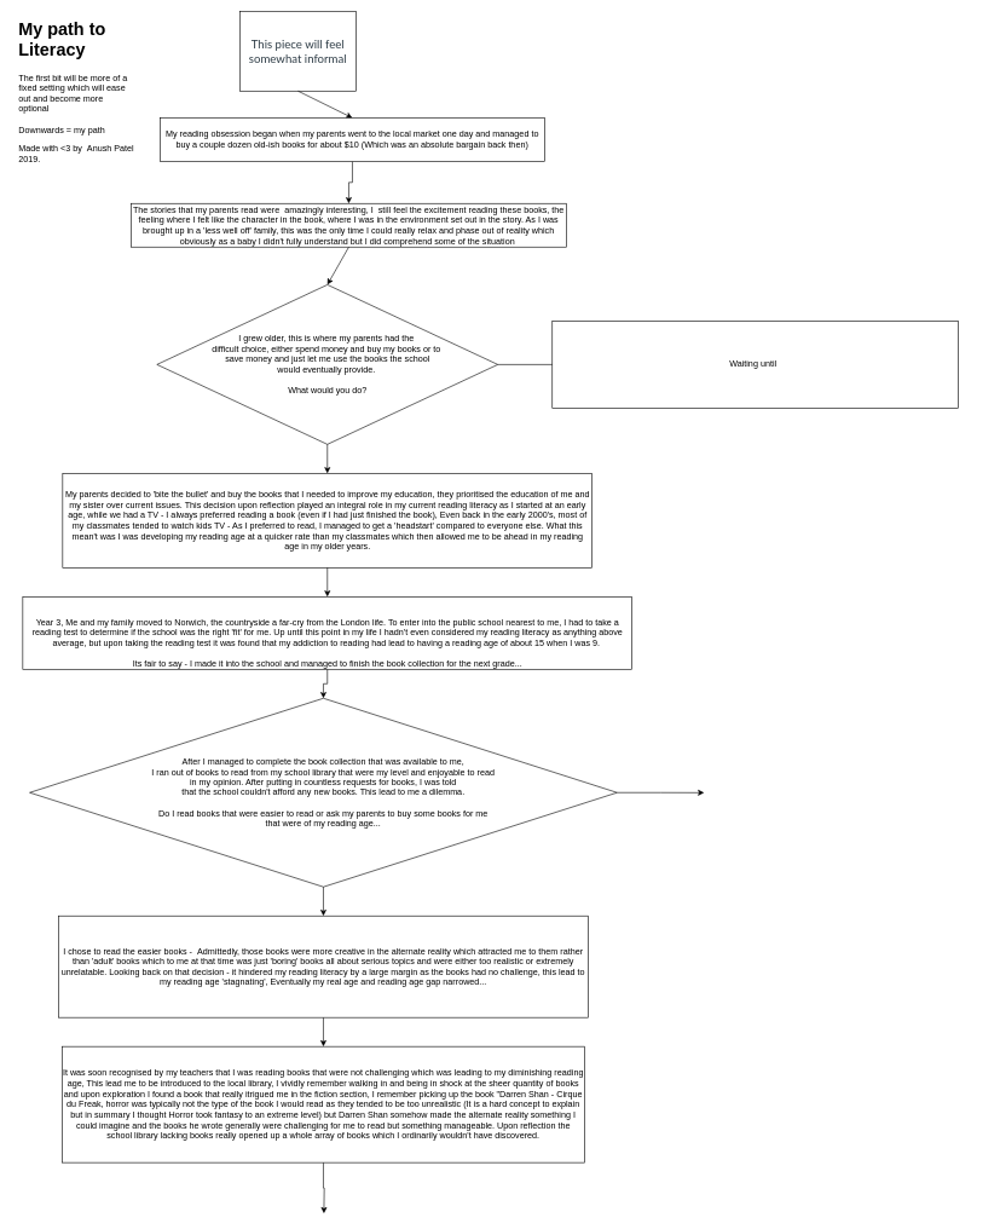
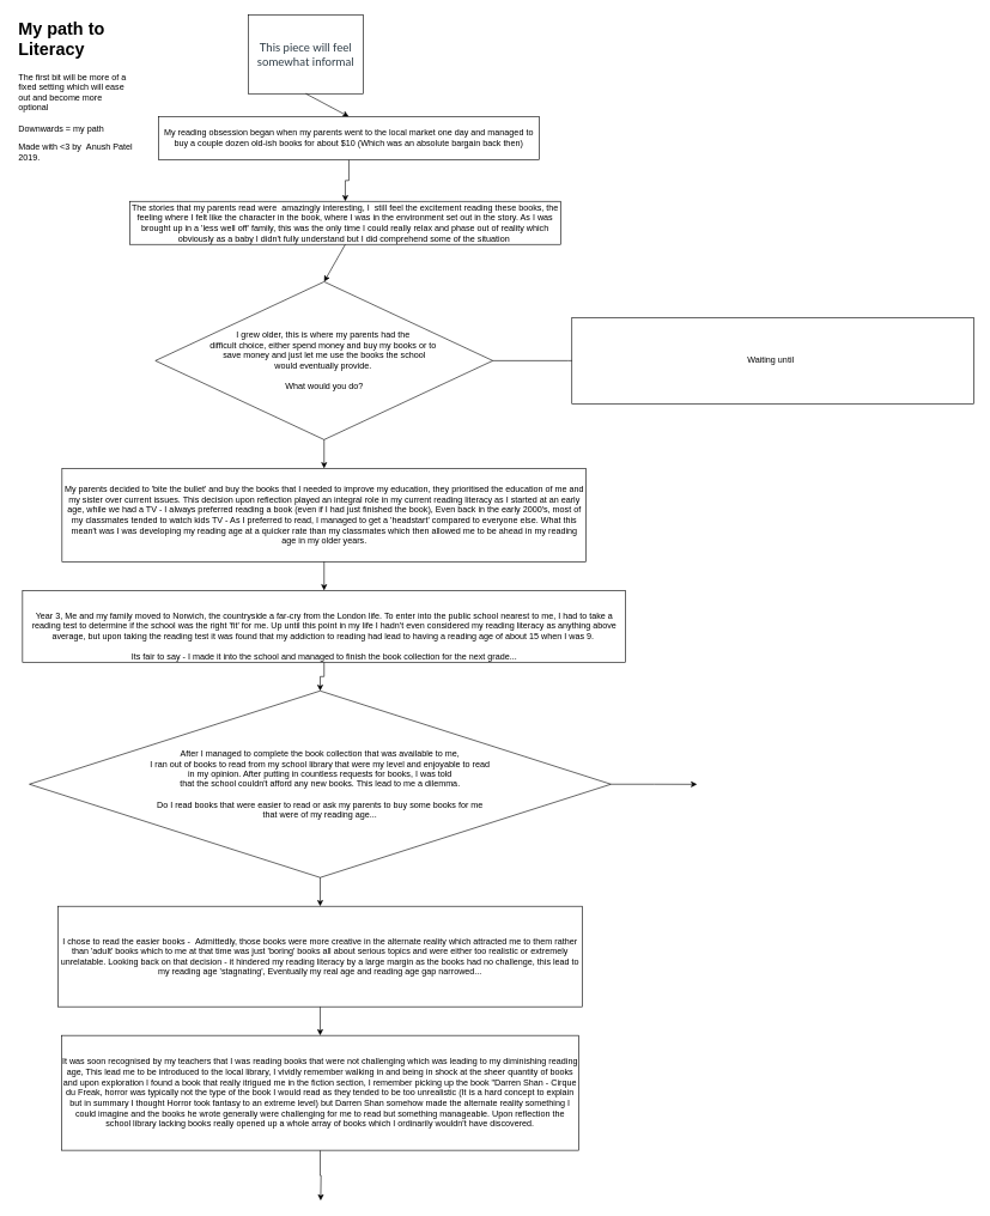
  <mxCell id="0" />
  <mxCell id="1" parent="0" />
  <mxCell id="2" value="&lt;h1&gt;My path to Literacy&lt;/h1&gt;&lt;div&gt;The first bit will be more of a fixed setting which will ease out and become more optional&lt;/div&gt;&lt;div&gt;&lt;br&gt;&lt;/div&gt;&lt;div&gt;Downwards = my path&lt;/div&gt;&lt;p&gt;Made with &amp;lt;3 by &amp;nbsp;Anush Patel 2019.&amp;nbsp;&lt;/p&gt;" style="text;html=1;strokeColor=none;fillColor=none;spacing=5;spacingTop=-20;whiteSpace=wrap;overflow=hidden;rounded=0;" parent="1" vertex="1"><mxGeometry x="20" y="20" width="170" height="260" as="geometry" /></mxCell>
- <mxCell id="3" value="&lt;span style=&quot;font-size: 16px ; color: rgb(45 , 59 , 69) ; font-family: &amp;#34;lato&amp;#34; , &amp;#34;helvetica neue&amp;#34; , &amp;#34;helvetica&amp;#34; , &amp;#34;arial&amp;#34; , sans-serif ; background-color: rgb(255 , 255 , 255)&quot;&gt;This piece will feel somewhat informal&lt;/span&gt;" style="rounded=0;whiteSpace=wrap;html=1;" parent="1" vertex="1"><mxGeometry x="330" y="15" width="160" height="110" as="geometry" /></mxCell>
+ <mxCell id="3" value="&lt;span style=&quot;font-size: 16px ; color: rgb(45 , 59 , 69) ; font-family: &amp;#34;lato&amp;#34; , &amp;#34;helvetica neue&amp;#34; , &amp;#34;helvetica&amp;#34; , &amp;#34;arial&amp;#34; , sans-serif ; background-color: rgb(255 , 255 , 255)&quot;&gt;This piece will feel somewhat informal&lt;/span&gt;" style="rounded=0;whiteSpace=wrap;html=1;" parent="1" vertex="1"><mxGeometry x="345" y="20" width="160" height="110" as="geometry" /></mxCell>
  <mxCell id="4" value="" style="endArrow=classic;html=1;exitX=0.5;exitY=1;exitDx=0;exitDy=0;entryX=0.5;entryY=0;entryDx=0;entryDy=0;" parent="1" source="3" edge="1" target="6"><mxGeometry width="50" height="50" relative="1" as="geometry"><mxPoint x="310" y="530" as="sourcePoint" /><mxPoint x="420" y="380" as="targetPoint" /><Array as="points" /></mxGeometry></mxCell>
  <mxCell id="5" style="edgeStyle=orthogonalEdgeStyle;rounded=0;orthogonalLoop=1;jettySize=auto;html=1;entryX=0.5;entryY=0;entryDx=0;entryDy=0;" parent="1" source="6" edge="1" target="7"><mxGeometry relative="1" as="geometry"><mxPoint x="405" y="570" as="targetPoint" /></mxGeometry></mxCell>
  <mxCell id="6" value="My reading obsession began when my parents went to the local market one day and managed to &amp;nbsp;buy a couple dozen old-ish books for about $10 (Which was an absolute bargain back then)&amp;nbsp;" style="rounded=0;whiteSpace=wrap;html=1;" parent="1" vertex="1"><mxGeometry x="220" y="162" width="530" height="60" as="geometry" /></mxCell>
  <mxCell id="7" value="The stories that my parents read were &amp;nbsp;amazingly interesting, I &amp;nbsp;still feel the excitement reading these books, the feeling where I felt like the character in the book, where I was in the environment set out in the story. As I was brought up in a 'less well off' family, this was the only time I could really relax and phase out of reality which obviously as a baby I didn't fully understand but I did comprehend some of the situation&amp;nbsp;" style="rounded=0;whiteSpace=wrap;html=1;" parent="1" vertex="1"><mxGeometry x="180" y="280" width="600" height="60" as="geometry" /></mxCell>
  <mxCell id="8" value="" style="endArrow=classic;html=1;exitX=0.5;exitY=1;exitDx=0;exitDy=0;entryX=0.5;entryY=0;entryDx=0;entryDy=0;" parent="1" source="7" target="9" edge="1"><mxGeometry width="50" height="50" relative="1" as="geometry"><mxPoint x="380" y="760" as="sourcePoint" /><mxPoint x="410" y="680" as="targetPoint" /></mxGeometry></mxCell>
  <mxCell id="9" value="I grew older, this is where my parents had the&amp;nbsp;&lt;br&gt;difficult choice, either spend money and buy my books or to&amp;nbsp;&lt;br&gt;save money and just let me use the books the school&lt;br&gt;would eventually provide.&amp;nbsp;&lt;br&gt;&lt;br&gt;What would you do?" style="rhombus;whiteSpace=wrap;html=1;" parent="1" vertex="1"><mxGeometry x="215.5" y="392" width="470" height="220" as="geometry" /></mxCell>
  <mxCell id="10" value="" style="endArrow=classic;html=1;exitX=0.5;exitY=1;exitDx=0;exitDy=0;entryX=0.5;entryY=0;entryDx=0;entryDy=0;" parent="1" edge="1" target="12" source="9"><mxGeometry width="50" height="50" relative="1" as="geometry"><mxPoint x="425" y="662" as="sourcePoint" /><mxPoint x="426" y="728" as="targetPoint" /></mxGeometry></mxCell>
  <mxCell id="11" value="" style="endArrow=classic;html=1;exitX=1;exitY=0.5;exitDx=0;exitDy=0;entryX=0;entryY=0.5;entryDx=0;entryDy=0;" parent="1" source="9" edge="1" target="21"><mxGeometry width="50" height="50" relative="1" as="geometry"><mxPoint x="640" y="830" as="sourcePoint" /><mxPoint x="710.711" y="780" as="targetPoint" /><Array as="points"><mxPoint x="800" y="502" /></Array></mxGeometry></mxCell>
  <mxCell id="12" value="My parents decided to 'bite the bullet' and buy the books that I needed to improve my education, they prioritised the education of me and my sister over current issues. This decision upon reflection played an integral role in my current reading literacy as I started at an early age, while we had a TV - I always preferred reading a book (even if I had just finished the book), Even back in the early 2000's, most of my classmates tended to watch kids TV - As I preferred to read, I managed to get a 'headstart' compared to everyone else. What this mean't was I was developing my reading age at a quicker rate than my classmates which then allowed me to be ahead in my reading age in my older years." style="rounded=0;whiteSpace=wrap;html=1;" parent="1" vertex="1"><mxGeometry x="85.5" y="652" width="730" height="130" as="geometry" /></mxCell>
  <mxCell id="13" value="" style="endArrow=classic;html=1;entryX=0.5;entryY=0;entryDx=0;entryDy=0;exitX=0.5;exitY=1;exitDx=0;exitDy=0;" parent="1" target="15" edge="1" source="12"><mxGeometry width="50" height="50" relative="1" as="geometry"><mxPoint x="414.5" y="1090" as="sourcePoint" /><mxPoint x="415" y="1172" as="targetPoint" /></mxGeometry></mxCell>
  <mxCell id="14" value="" style="edgeStyle=orthogonalEdgeStyle;rounded=0;orthogonalLoop=1;jettySize=auto;html=1;" parent="1" source="15" target="17" edge="1"><mxGeometry relative="1" as="geometry" /></mxCell>
  <mxCell id="15" value="&lt;br&gt;&lt;br&gt;Year 3, Me and my family moved to Norwich, the countryside a far-cry from the London life. To enter into the public school nearest to me, I had to take a reading test to determine if the school was the right 'fit' for me. Up until this point in my life I hadn't even considered my reading literacy as anything above average, but upon taking the reading test it was found that my addiction to reading had lead to having a reading age of about 15 when I was 9.&amp;nbsp;&lt;br&gt;&lt;br&gt;Its fair to say - I made it into the school and managed to finish the book collection for the next grade..." style="rounded=0;whiteSpace=wrap;html=1;" parent="1" vertex="1"><mxGeometry x="30.5" y="822" width="840" height="100" as="geometry" /></mxCell>
  <mxCell id="16" style="edgeStyle=orthogonalEdgeStyle;rounded=0;orthogonalLoop=1;jettySize=auto;html=1;exitX=1;exitY=0.5;exitDx=0;exitDy=0;" edge="1" parent="1" source="17"><mxGeometry relative="1" as="geometry"><mxPoint x="970" y="1092.143" as="targetPoint" /></mxGeometry></mxCell>
  <mxCell id="17" value="After I managed to complete the book collection that was available to me,&lt;br&gt;I ran out of books to read from my school library that were my level and enjoyable to read&lt;br&gt;in my opinion. After putting in countless requests for books, I was told&lt;br&gt;that the school couldn't afford any new books. This lead to me a dilemma.&lt;br&gt;&lt;br&gt;Do I read books that were easier to read or ask my parents to buy some books for me&lt;br&gt;that were of my reading age...&lt;br&gt;" style="rhombus;whiteSpace=wrap;html=1;align=center;" parent="1" vertex="1"><mxGeometry x="40" y="962" width="810" height="260" as="geometry" /></mxCell>
  <mxCell id="18" value="" style="endArrow=classic;html=1;exitX=0.5;exitY=1;exitDx=0;exitDy=0;entryX=0.5;entryY=0;entryDx=0;entryDy=0;" parent="1" edge="1" target="20" source="17"><mxGeometry width="50" height="50" relative="1" as="geometry"><mxPoint x="450" y="1362" as="sourcePoint" /><mxPoint x="445" y="1412" as="targetPoint" /></mxGeometry></mxCell>
  <mxCell id="19" style="edgeStyle=orthogonalEdgeStyle;rounded=0;orthogonalLoop=1;jettySize=auto;html=1;exitX=0.5;exitY=1;exitDx=0;exitDy=0;entryX=0.5;entryY=0;entryDx=0;entryDy=0;" edge="1" parent="1" source="20" target="23"><mxGeometry relative="1" as="geometry"><mxPoint x="445" y="1602" as="targetPoint" /></mxGeometry></mxCell>
  <mxCell id="20" value="I chose to read the easier books - &amp;nbsp;Admittedly, those books were more creative in the alternate reality which attracted me to them rather than 'adult' books which to me at that time was just 'boring' books all about serious topics and were either too realistic or extremely unrelatable. Looking back on that decision - it hindered my reading literacy by a large margin as the books had no challenge, this lead to my reading age 'stagnating', Eventually my real age and reading age gap narrowed..." style="rounded=0;whiteSpace=wrap;html=1;" parent="1" vertex="1"><mxGeometry x="80" y="1262" width="730" height="140" as="geometry" /></mxCell>
- <mxCell id="21" value="Waiting until &amp;nbsp;" style="rounded=0;whiteSpace=wrap;html=1;" vertex="1" parent="1"><mxGeometry x="760.643" y="442" width="560" height="120" as="geometry" /></mxCell>
+ <mxCell id="21" value="Waiting until &amp;nbsp;" style="rounded=0;whiteSpace=wrap;html=1;" vertex="1" parent="1"><mxGeometry x="795.643" y="442" width="560" height="120" as="geometry" /></mxCell>
  <mxCell id="22" style="edgeStyle=orthogonalEdgeStyle;rounded=0;orthogonalLoop=1;jettySize=auto;html=1;exitX=0.5;exitY=1;exitDx=0;exitDy=0;" edge="1" parent="1" source="23"><mxGeometry relative="1" as="geometry"><mxPoint x="445.714" y="1672" as="targetPoint" /></mxGeometry></mxCell>
  <mxCell id="23" value="It was soon recognised by my teachers that I was reading books that were not challenging which was leading to my diminishing reading age, This lead me to be introduced to the local library, I vividly remember walking in and being in shock at the sheer quantity of books and upon exploration I found a book that really itrigued me in the fiction section, I remember picking up the book &quot;Darren Shan - Cirque du Freak, horror was typically not the type of the book I would read as they tended to be too unrealistic (It is a hard concept to explain but in summary I thought Horror took fantasy to an extreme level) but Darren Shan somehow made the alternate reality something I could imagine and the books he wrote generally were challenging for me to read but something manageable. Upon reflection the school library lacking books really opened up a whole array of books which I ordinarily wouldn't have discovered." style="rounded=0;whiteSpace=wrap;html=1;" vertex="1" parent="1"><mxGeometry x="85" y="1442" width="720" height="160" as="geometry" /></mxCell>
